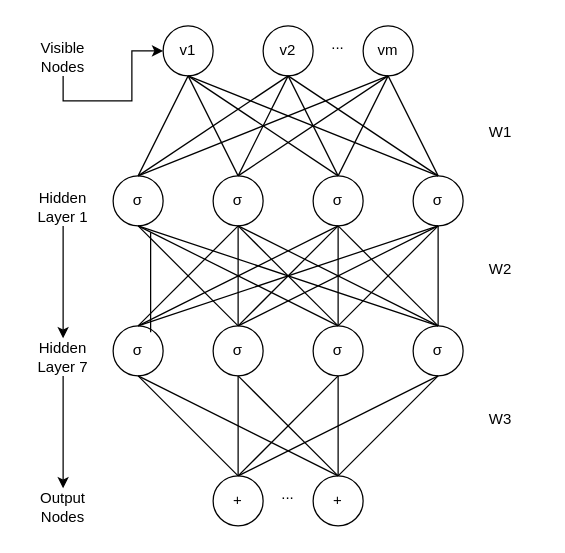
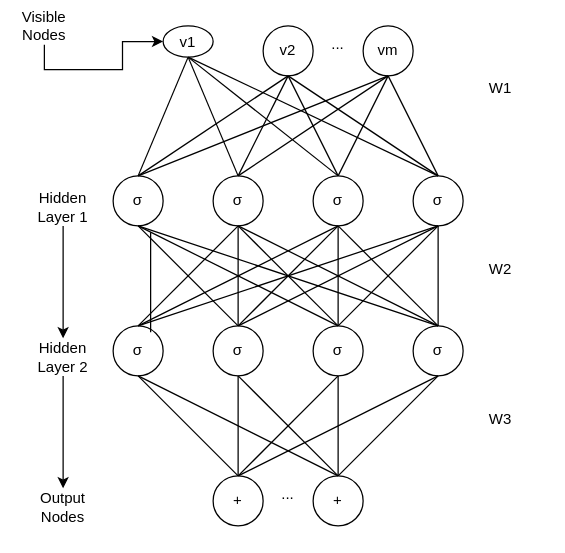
  <mxCell id="0" />
  <mxCell id="1" parent="0" />
  <mxCell id="2" style="rounded=0;orthogonalLoop=1;jettySize=auto;html=1;exitX=0.5;exitY=1;exitDx=0;exitDy=0;entryX=0.5;entryY=0;entryDx=0;entryDy=0;endArrow=none;endFill=0;" edge="1" parent="1" source="4" target="7"><mxGeometry relative="1" as="geometry" /></mxCell>
  <mxCell id="3" style="rounded=0;orthogonalLoop=1;jettySize=auto;html=1;exitX=0.5;exitY=1;exitDx=0;exitDy=0;endArrow=none;endFill=0;entryX=0.5;entryY=0;entryDx=0;entryDy=0;" edge="1" parent="1" source="4" target="8"><mxGeometry relative="1" as="geometry" /></mxCell>
- <mxCell id="4" value="v1" style="ellipse;whiteSpace=wrap;html=1;aspect=fixed;" vertex="1" parent="1"><mxGeometry x="130" y="20" width="40" height="40" as="geometry" /></mxCell>
+ <mxCell id="4" value="v1" style="ellipse;whiteSpace=wrap;html=1;aspect=fixed;" vertex="1" parent="1"><mxGeometry x="130" y="20" width="40" height="25" as="geometry" /></mxCell>
  <mxCell id="5" value="v2" style="ellipse;whiteSpace=wrap;html=1;aspect=fixed;" vertex="1" parent="1"><mxGeometry x="210" y="20" width="40" height="40" as="geometry" /></mxCell>
  <mxCell id="6" value="vm" style="ellipse;whiteSpace=wrap;html=1;aspect=fixed;" vertex="1" parent="1"><mxGeometry x="290" y="20" width="40" height="40" as="geometry" /></mxCell>
  <mxCell id="7" value="σ" style="ellipse;whiteSpace=wrap;html=1;aspect=fixed;" vertex="1" parent="1"><mxGeometry x="90" y="140" width="40" height="40" as="geometry" /></mxCell>
  <mxCell id="8" value="σ" style="ellipse;whiteSpace=wrap;html=1;aspect=fixed;" vertex="1" parent="1"><mxGeometry x="170" y="140" width="40" height="40" as="geometry" /></mxCell>
  <mxCell id="9" value="σ" style="ellipse;whiteSpace=wrap;html=1;aspect=fixed;" vertex="1" parent="1"><mxGeometry x="250" y="140" width="40" height="40" as="geometry" /></mxCell>
  <mxCell id="10" value="σ" style="ellipse;whiteSpace=wrap;html=1;aspect=fixed;" vertex="1" parent="1"><mxGeometry x="330" y="140" width="40" height="40" as="geometry" /></mxCell>
  <mxCell id="11" value="σ" style="ellipse;whiteSpace=wrap;html=1;aspect=fixed;" vertex="1" parent="1"><mxGeometry x="90" y="260" width="40" height="40" as="geometry" /></mxCell>
  <mxCell id="12" value="σ" style="ellipse;whiteSpace=wrap;html=1;aspect=fixed;" vertex="1" parent="1"><mxGeometry x="170" y="260" width="40" height="40" as="geometry" /></mxCell>
  <mxCell id="13" value="σ" style="ellipse;whiteSpace=wrap;html=1;aspect=fixed;" vertex="1" parent="1"><mxGeometry x="250" y="260" width="40" height="40" as="geometry" /></mxCell>
  <mxCell id="14" value="σ" style="ellipse;whiteSpace=wrap;html=1;aspect=fixed;" vertex="1" parent="1"><mxGeometry x="330" y="260" width="40" height="40" as="geometry" /></mxCell>
  <mxCell id="15" value="+" style="ellipse;whiteSpace=wrap;html=1;aspect=fixed;" vertex="1" parent="1"><mxGeometry x="170" y="380" width="40" height="40" as="geometry" /></mxCell>
  <mxCell id="16" value="+" style="ellipse;whiteSpace=wrap;html=1;aspect=fixed;" vertex="1" parent="1"><mxGeometry x="250" y="380" width="40" height="40" as="geometry" /></mxCell>
  <mxCell id="17" style="rounded=0;orthogonalLoop=1;jettySize=auto;html=1;exitX=0.5;exitY=1;exitDx=0;exitDy=0;endArrow=none;endFill=0;entryX=0.5;entryY=0;entryDx=0;entryDy=0;" edge="1" parent="1" source="5" target="9"><mxGeometry relative="1" as="geometry"><mxPoint x="160" y="70" as="sourcePoint" /><mxPoint x="193" y="151" as="targetPoint" /></mxGeometry></mxCell>
  <mxCell id="18" style="rounded=0;orthogonalLoop=1;jettySize=auto;html=1;exitX=0.5;exitY=1;exitDx=0;exitDy=0;endArrow=none;endFill=0;entryX=0.5;entryY=0;entryDx=0;entryDy=0;" edge="1" parent="1" source="4" target="9"><mxGeometry relative="1" as="geometry"><mxPoint x="240" y="70" as="sourcePoint" /><mxPoint x="280" y="150" as="targetPoint" /></mxGeometry></mxCell>
  <mxCell id="19" style="rounded=0;orthogonalLoop=1;jettySize=auto;html=1;exitX=0.5;exitY=1;exitDx=0;exitDy=0;endArrow=none;endFill=0;entryX=0.5;entryY=0;entryDx=0;entryDy=0;" edge="1" parent="1" source="4" target="10"><mxGeometry relative="1" as="geometry"><mxPoint x="160" y="70" as="sourcePoint" /><mxPoint x="280" y="150" as="targetPoint" /></mxGeometry></mxCell>
  <mxCell id="20" style="rounded=0;orthogonalLoop=1;jettySize=auto;html=1;exitX=0.5;exitY=1;exitDx=0;exitDy=0;endArrow=none;endFill=0;entryX=0.5;entryY=0;entryDx=0;entryDy=0;" edge="1" parent="1" source="5" target="8"><mxGeometry relative="1" as="geometry"><mxPoint x="240" y="70" as="sourcePoint" /><mxPoint x="280" y="150" as="targetPoint" /></mxGeometry></mxCell>
  <mxCell id="21" style="rounded=0;orthogonalLoop=1;jettySize=auto;html=1;exitX=0.5;exitY=1;exitDx=0;exitDy=0;endArrow=none;endFill=0;entryX=0.5;entryY=0;entryDx=0;entryDy=0;" edge="1" parent="1" source="5" target="7"><mxGeometry relative="1" as="geometry"><mxPoint x="240" y="70" as="sourcePoint" /><mxPoint x="200" y="150" as="targetPoint" /></mxGeometry></mxCell>
  <mxCell id="22" style="rounded=0;orthogonalLoop=1;jettySize=auto;html=1;exitX=0.5;exitY=1;exitDx=0;exitDy=0;endArrow=none;endFill=0;entryX=0.5;entryY=0;entryDx=0;entryDy=0;" edge="1" parent="1" source="6" target="7"><mxGeometry relative="1" as="geometry"><mxPoint x="250" y="80" as="sourcePoint" /><mxPoint x="210" y="160" as="targetPoint" /></mxGeometry></mxCell>
  <mxCell id="23" style="rounded=0;orthogonalLoop=1;jettySize=auto;html=1;endArrow=none;endFill=0;entryX=0.5;entryY=0;entryDx=0;entryDy=0;" edge="1" parent="1" target="10"><mxGeometry relative="1" as="geometry"><mxPoint x="230" y="60" as="sourcePoint" /><mxPoint x="280" y="150" as="targetPoint" /></mxGeometry></mxCell>
  <mxCell id="24" style="rounded=0;orthogonalLoop=1;jettySize=auto;html=1;endArrow=none;endFill=0;entryX=0.5;entryY=0;entryDx=0;entryDy=0;exitX=0.5;exitY=1;exitDx=0;exitDy=0;" edge="1" parent="1" source="6" target="10"><mxGeometry relative="1" as="geometry"><mxPoint x="240" y="70" as="sourcePoint" /><mxPoint x="360" y="150" as="targetPoint" /></mxGeometry></mxCell>
  <mxCell id="25" style="rounded=0;orthogonalLoop=1;jettySize=auto;html=1;endArrow=none;endFill=0;entryX=0.5;entryY=0;entryDx=0;entryDy=0;exitX=0.5;exitY=1;exitDx=0;exitDy=0;" edge="1" parent="1" source="6" target="9"><mxGeometry relative="1" as="geometry"><mxPoint x="250" y="80" as="sourcePoint" /><mxPoint x="370" y="160" as="targetPoint" /></mxGeometry></mxCell>
  <mxCell id="26" style="rounded=0;orthogonalLoop=1;jettySize=auto;html=1;endArrow=none;endFill=0;entryX=0.5;entryY=1;entryDx=0;entryDy=0;exitX=0.5;exitY=0;exitDx=0;exitDy=0;" edge="1" parent="1" source="8" target="6"><mxGeometry relative="1" as="geometry"><mxPoint x="260" y="90" as="sourcePoint" /><mxPoint x="380" y="170" as="targetPoint" /></mxGeometry></mxCell>
  <mxCell id="27" style="rounded=0;orthogonalLoop=1;jettySize=auto;html=1;exitX=0.5;exitY=0;exitDx=0;exitDy=0;entryX=0.5;entryY=1;entryDx=0;entryDy=0;endArrow=none;endFill=0;" edge="1" parent="1"><mxGeometry relative="1" as="geometry"><mxPoint x="120" y="265" as="sourcePoint" /><mxPoint x="120" y="185" as="targetPoint" /></mxGeometry></mxCell>
  <mxCell id="28" style="rounded=0;orthogonalLoop=1;jettySize=auto;html=1;exitX=0.5;exitY=0;exitDx=0;exitDy=0;entryX=0.5;entryY=1;entryDx=0;entryDy=0;endArrow=none;endFill=0;" edge="1" parent="1" source="12" target="7"><mxGeometry relative="1" as="geometry"><mxPoint x="120" y="270" as="sourcePoint" /><mxPoint x="120" y="190" as="targetPoint" /></mxGeometry></mxCell>
  <mxCell id="29" style="rounded=0;orthogonalLoop=1;jettySize=auto;html=1;exitX=0.5;exitY=0;exitDx=0;exitDy=0;entryX=0.5;entryY=1;entryDx=0;entryDy=0;endArrow=none;endFill=0;" edge="1" parent="1" source="13" target="7"><mxGeometry relative="1" as="geometry"><mxPoint x="200" y="270" as="sourcePoint" /><mxPoint x="120" y="190" as="targetPoint" /></mxGeometry></mxCell>
  <mxCell id="30" style="rounded=0;orthogonalLoop=1;jettySize=auto;html=1;exitX=0.5;exitY=0;exitDx=0;exitDy=0;entryX=0.5;entryY=1;entryDx=0;entryDy=0;endArrow=none;endFill=0;" edge="1" parent="1" source="14" target="7"><mxGeometry relative="1" as="geometry"><mxPoint x="280" y="270" as="sourcePoint" /><mxPoint x="120" y="190" as="targetPoint" /></mxGeometry></mxCell>
  <mxCell id="31" style="rounded=0;orthogonalLoop=1;jettySize=auto;html=1;exitX=0.5;exitY=0;exitDx=0;exitDy=0;entryX=0.5;entryY=1;entryDx=0;entryDy=0;endArrow=none;endFill=0;" edge="1" parent="1" source="11" target="8"><mxGeometry relative="1" as="geometry"><mxPoint x="120" y="270" as="sourcePoint" /><mxPoint x="120" y="190" as="targetPoint" /></mxGeometry></mxCell>
  <mxCell id="32" style="rounded=0;orthogonalLoop=1;jettySize=auto;html=1;exitX=0.5;exitY=0;exitDx=0;exitDy=0;entryX=0.5;entryY=1;entryDx=0;entryDy=0;endArrow=none;endFill=0;" edge="1" parent="1" source="12" target="8"><mxGeometry relative="1" as="geometry"><mxPoint x="120" y="270" as="sourcePoint" /><mxPoint x="200" y="190" as="targetPoint" /></mxGeometry></mxCell>
  <mxCell id="33" style="rounded=0;orthogonalLoop=1;jettySize=auto;html=1;endArrow=none;endFill=0;exitX=0.5;exitY=0;exitDx=0;exitDy=0;" edge="1" parent="1" source="13"><mxGeometry relative="1" as="geometry"><mxPoint x="120" y="270" as="sourcePoint" /><mxPoint x="190" y="180" as="targetPoint" /></mxGeometry></mxCell>
  <mxCell id="34" style="rounded=0;orthogonalLoop=1;jettySize=auto;html=1;endArrow=none;endFill=0;exitX=0.5;exitY=0;exitDx=0;exitDy=0;entryX=0.5;entryY=1;entryDx=0;entryDy=0;" edge="1" parent="1" source="14" target="8"><mxGeometry relative="1" as="geometry"><mxPoint x="280" y="270" as="sourcePoint" /><mxPoint x="200" y="190" as="targetPoint" /></mxGeometry></mxCell>
  <mxCell id="35" style="rounded=0;orthogonalLoop=1;jettySize=auto;html=1;exitX=0.5;exitY=0;exitDx=0;exitDy=0;entryX=0.5;entryY=1;entryDx=0;entryDy=0;endArrow=none;endFill=0;" edge="1" parent="1" source="11" target="9"><mxGeometry relative="1" as="geometry"><mxPoint x="200" y="270" as="sourcePoint" /><mxPoint x="200" y="190" as="targetPoint" /></mxGeometry></mxCell>
  <mxCell id="36" style="rounded=0;orthogonalLoop=1;jettySize=auto;html=1;exitX=0.5;exitY=0;exitDx=0;exitDy=0;entryX=0.5;entryY=1;entryDx=0;entryDy=0;endArrow=none;endFill=0;" edge="1" parent="1" source="12" target="9"><mxGeometry relative="1" as="geometry"><mxPoint x="120" y="270" as="sourcePoint" /><mxPoint x="280" y="190" as="targetPoint" /></mxGeometry></mxCell>
  <mxCell id="37" style="rounded=0;orthogonalLoop=1;jettySize=auto;html=1;exitX=0.5;exitY=0;exitDx=0;exitDy=0;entryX=0.5;entryY=1;entryDx=0;entryDy=0;endArrow=none;endFill=0;" edge="1" parent="1" source="13" target="9"><mxGeometry relative="1" as="geometry"><mxPoint x="200" y="270" as="sourcePoint" /><mxPoint x="280" y="190" as="targetPoint" /></mxGeometry></mxCell>
  <mxCell id="38" style="rounded=0;orthogonalLoop=1;jettySize=auto;html=1;exitX=0.5;exitY=0;exitDx=0;exitDy=0;entryX=0.5;entryY=1;entryDx=0;entryDy=0;endArrow=none;endFill=0;" edge="1" parent="1" source="14" target="9"><mxGeometry relative="1" as="geometry"><mxPoint x="280" y="270" as="sourcePoint" /><mxPoint x="280" y="190" as="targetPoint" /></mxGeometry></mxCell>
  <mxCell id="39" style="rounded=0;orthogonalLoop=1;jettySize=auto;html=1;exitX=0.5;exitY=0;exitDx=0;exitDy=0;entryX=0.5;entryY=1;entryDx=0;entryDy=0;endArrow=none;endFill=0;" edge="1" parent="1" source="11" target="10"><mxGeometry relative="1" as="geometry"><mxPoint x="280" y="270" as="sourcePoint" /><mxPoint x="280" y="190" as="targetPoint" /></mxGeometry></mxCell>
  <mxCell id="40" style="rounded=0;orthogonalLoop=1;jettySize=auto;html=1;exitX=0.5;exitY=0;exitDx=0;exitDy=0;entryX=0.5;entryY=1;entryDx=0;entryDy=0;endArrow=none;endFill=0;" edge="1" parent="1" source="12" target="10"><mxGeometry relative="1" as="geometry"><mxPoint x="120" y="270" as="sourcePoint" /><mxPoint x="360" y="190" as="targetPoint" /></mxGeometry></mxCell>
  <mxCell id="41" style="rounded=0;orthogonalLoop=1;jettySize=auto;html=1;exitX=0.5;exitY=0;exitDx=0;exitDy=0;entryX=0.5;entryY=1;entryDx=0;entryDy=0;endArrow=none;endFill=0;" edge="1" parent="1" source="13" target="10"><mxGeometry relative="1" as="geometry"><mxPoint x="200" y="270" as="sourcePoint" /><mxPoint x="360" y="190" as="targetPoint" /></mxGeometry></mxCell>
  <mxCell id="42" style="rounded=0;orthogonalLoop=1;jettySize=auto;html=1;exitX=0.5;exitY=0;exitDx=0;exitDy=0;entryX=0.5;entryY=1;entryDx=0;entryDy=0;endArrow=none;endFill=0;" edge="1" parent="1" source="14" target="10"><mxGeometry relative="1" as="geometry"><mxPoint x="280" y="270" as="sourcePoint" /><mxPoint x="360" y="190" as="targetPoint" /></mxGeometry></mxCell>
  <mxCell id="43" style="rounded=0;orthogonalLoop=1;jettySize=auto;html=1;exitX=0.5;exitY=1;exitDx=0;exitDy=0;entryX=0.5;entryY=0;entryDx=0;entryDy=0;endArrow=none;endFill=0;" edge="1" parent="1" source="11" target="15"><mxGeometry relative="1" as="geometry"><mxPoint x="290" y="280" as="sourcePoint" /><mxPoint x="370" y="200" as="targetPoint" /></mxGeometry></mxCell>
  <mxCell id="44" style="rounded=0;orthogonalLoop=1;jettySize=auto;html=1;exitX=0.5;exitY=1;exitDx=0;exitDy=0;entryX=0.5;entryY=0;entryDx=0;entryDy=0;endArrow=none;endFill=0;" edge="1" parent="1" source="12" target="15"><mxGeometry relative="1" as="geometry"><mxPoint x="120" y="310" as="sourcePoint" /><mxPoint x="200" y="390" as="targetPoint" /></mxGeometry></mxCell>
  <mxCell id="45" style="rounded=0;orthogonalLoop=1;jettySize=auto;html=1;exitX=0.5;exitY=1;exitDx=0;exitDy=0;entryX=0.5;entryY=0;entryDx=0;entryDy=0;endArrow=none;endFill=0;" edge="1" parent="1" source="13" target="15"><mxGeometry relative="1" as="geometry"><mxPoint x="200" y="310" as="sourcePoint" /><mxPoint x="200" y="390" as="targetPoint" /></mxGeometry></mxCell>
  <mxCell id="46" style="rounded=0;orthogonalLoop=1;jettySize=auto;html=1;exitX=0.5;exitY=1;exitDx=0;exitDy=0;entryX=0.5;entryY=0;entryDx=0;entryDy=0;endArrow=none;endFill=0;" edge="1" parent="1" source="14" target="15"><mxGeometry relative="1" as="geometry"><mxPoint x="280" y="310" as="sourcePoint" /><mxPoint x="200" y="390" as="targetPoint" /></mxGeometry></mxCell>
  <mxCell id="47" style="rounded=0;orthogonalLoop=1;jettySize=auto;html=1;exitX=0.5;exitY=1;exitDx=0;exitDy=0;entryX=0.5;entryY=0;entryDx=0;entryDy=0;endArrow=none;endFill=0;" edge="1" parent="1" source="11" target="16"><mxGeometry relative="1" as="geometry"><mxPoint x="360" y="310" as="sourcePoint" /><mxPoint x="200" y="390" as="targetPoint" /></mxGeometry></mxCell>
  <mxCell id="48" style="rounded=0;orthogonalLoop=1;jettySize=auto;html=1;exitX=0.5;exitY=1;exitDx=0;exitDy=0;endArrow=none;endFill=0;entryX=0.5;entryY=0;entryDx=0;entryDy=0;" edge="1" parent="1" source="12" target="16"><mxGeometry relative="1" as="geometry"><mxPoint x="120" y="310" as="sourcePoint" /><mxPoint x="280" y="360" as="targetPoint" /></mxGeometry></mxCell>
  <mxCell id="49" style="rounded=0;orthogonalLoop=1;jettySize=auto;html=1;exitX=0.5;exitY=1;exitDx=0;exitDy=0;endArrow=none;endFill=0;entryX=0.5;entryY=0;entryDx=0;entryDy=0;" edge="1" parent="1" source="13" target="16"><mxGeometry relative="1" as="geometry"><mxPoint x="200" y="310" as="sourcePoint" /><mxPoint x="280" y="390" as="targetPoint" /></mxGeometry></mxCell>
  <mxCell id="50" style="rounded=0;orthogonalLoop=1;jettySize=auto;html=1;exitX=0.5;exitY=1;exitDx=0;exitDy=0;endArrow=none;endFill=0;entryX=0.5;entryY=0;entryDx=0;entryDy=0;" edge="1" parent="1" source="14" target="16"><mxGeometry relative="1" as="geometry"><mxPoint x="280" y="310" as="sourcePoint" /><mxPoint x="280" y="390" as="targetPoint" /></mxGeometry></mxCell>
  <mxCell id="51" value="..." style="text;html=1;align=center;verticalAlign=middle;whiteSpace=wrap;rounded=0;" vertex="1" parent="1"><mxGeometry x="200" y="380" width="60" height="30" as="geometry" /></mxCell>
  <mxCell id="52" value="..." style="text;html=1;align=center;verticalAlign=middle;whiteSpace=wrap;rounded=0;" vertex="1" parent="1"><mxGeometry x="240" y="20" width="60" height="30" as="geometry" /></mxCell>
- <mxCell id="53" value="W1" style="text;html=1;align=center;verticalAlign=middle;whiteSpace=wrap;rounded=0;" vertex="1" parent="1"><mxGeometry x="370" y="90" width="60" height="30" as="geometry" /></mxCell>
+ <mxCell id="53" value="W1" style="text;html=1;align=center;verticalAlign=middle;whiteSpace=wrap;rounded=0;" vertex="1" parent="1"><mxGeometry x="370" y="55" width="60" height="30" as="geometry" /></mxCell>
  <mxCell id="54" value="W2" style="text;html=1;align=center;verticalAlign=middle;whiteSpace=wrap;rounded=0;" vertex="1" parent="1"><mxGeometry x="370" y="200" width="60" height="30" as="geometry" /></mxCell>
  <mxCell id="55" value="W3" style="text;html=1;align=center;verticalAlign=middle;whiteSpace=wrap;rounded=0;" vertex="1" parent="1"><mxGeometry x="370" y="320" width="60" height="30" as="geometry" /></mxCell>
  <mxCell id="56" style="edgeStyle=orthogonalEdgeStyle;rounded=0;orthogonalLoop=1;jettySize=auto;html=1;exitX=0.5;exitY=1;exitDx=0;exitDy=0;" edge="1" parent="1" source="57" target="4"><mxGeometry relative="1" as="geometry" /></mxCell>
- <mxCell id="57" value="Visible Nodes" style="text;html=1;align=center;verticalAlign=middle;whiteSpace=wrap;rounded=0;" vertex="1" parent="1"><mxGeometry x="20" y="30" width="60" height="30" as="geometry" /></mxCell>
+ <mxCell id="57" value="Visible Nodes" style="text;html=1;align=center;verticalAlign=middle;whiteSpace=wrap;rounded=0;" vertex="1" parent="1"><mxGeometry x="5" y="5" width="60" height="30" as="geometry" /></mxCell>
  <mxCell id="58" style="edgeStyle=orthogonalEdgeStyle;rounded=0;orthogonalLoop=1;jettySize=auto;html=1;exitX=0.5;exitY=1;exitDx=0;exitDy=0;entryX=0.5;entryY=0;entryDx=0;entryDy=0;" edge="1" parent="1" source="59" target="61"><mxGeometry relative="1" as="geometry" /></mxCell>
  <mxCell id="59" value="Hidden Layer 1" style="text;html=1;align=center;verticalAlign=middle;whiteSpace=wrap;rounded=0;" vertex="1" parent="1"><mxGeometry x="20" y="150" width="60" height="30" as="geometry" /></mxCell>
  <mxCell id="60" style="edgeStyle=orthogonalEdgeStyle;rounded=0;orthogonalLoop=1;jettySize=auto;html=1;exitX=0.5;exitY=1;exitDx=0;exitDy=0;" edge="1" parent="1" source="61" target="62"><mxGeometry relative="1" as="geometry" /></mxCell>
- <mxCell id="61" value="Hidden Layer 7" style="text;html=1;align=center;verticalAlign=middle;whiteSpace=wrap;rounded=0;" vertex="1" parent="1"><mxGeometry x="20" y="270" width="60" height="30" as="geometry" /></mxCell>
+ <mxCell id="61" value="Hidden Layer 2" style="text;html=1;align=center;verticalAlign=middle;whiteSpace=wrap;rounded=0;" vertex="1" parent="1"><mxGeometry x="20" y="270" width="60" height="30" as="geometry" /></mxCell>
  <mxCell id="62" value="Output Nodes" style="text;html=1;align=center;verticalAlign=middle;whiteSpace=wrap;rounded=0;" vertex="1" parent="1"><mxGeometry x="20" y="390" width="60" height="30" as="geometry" /></mxCell>
